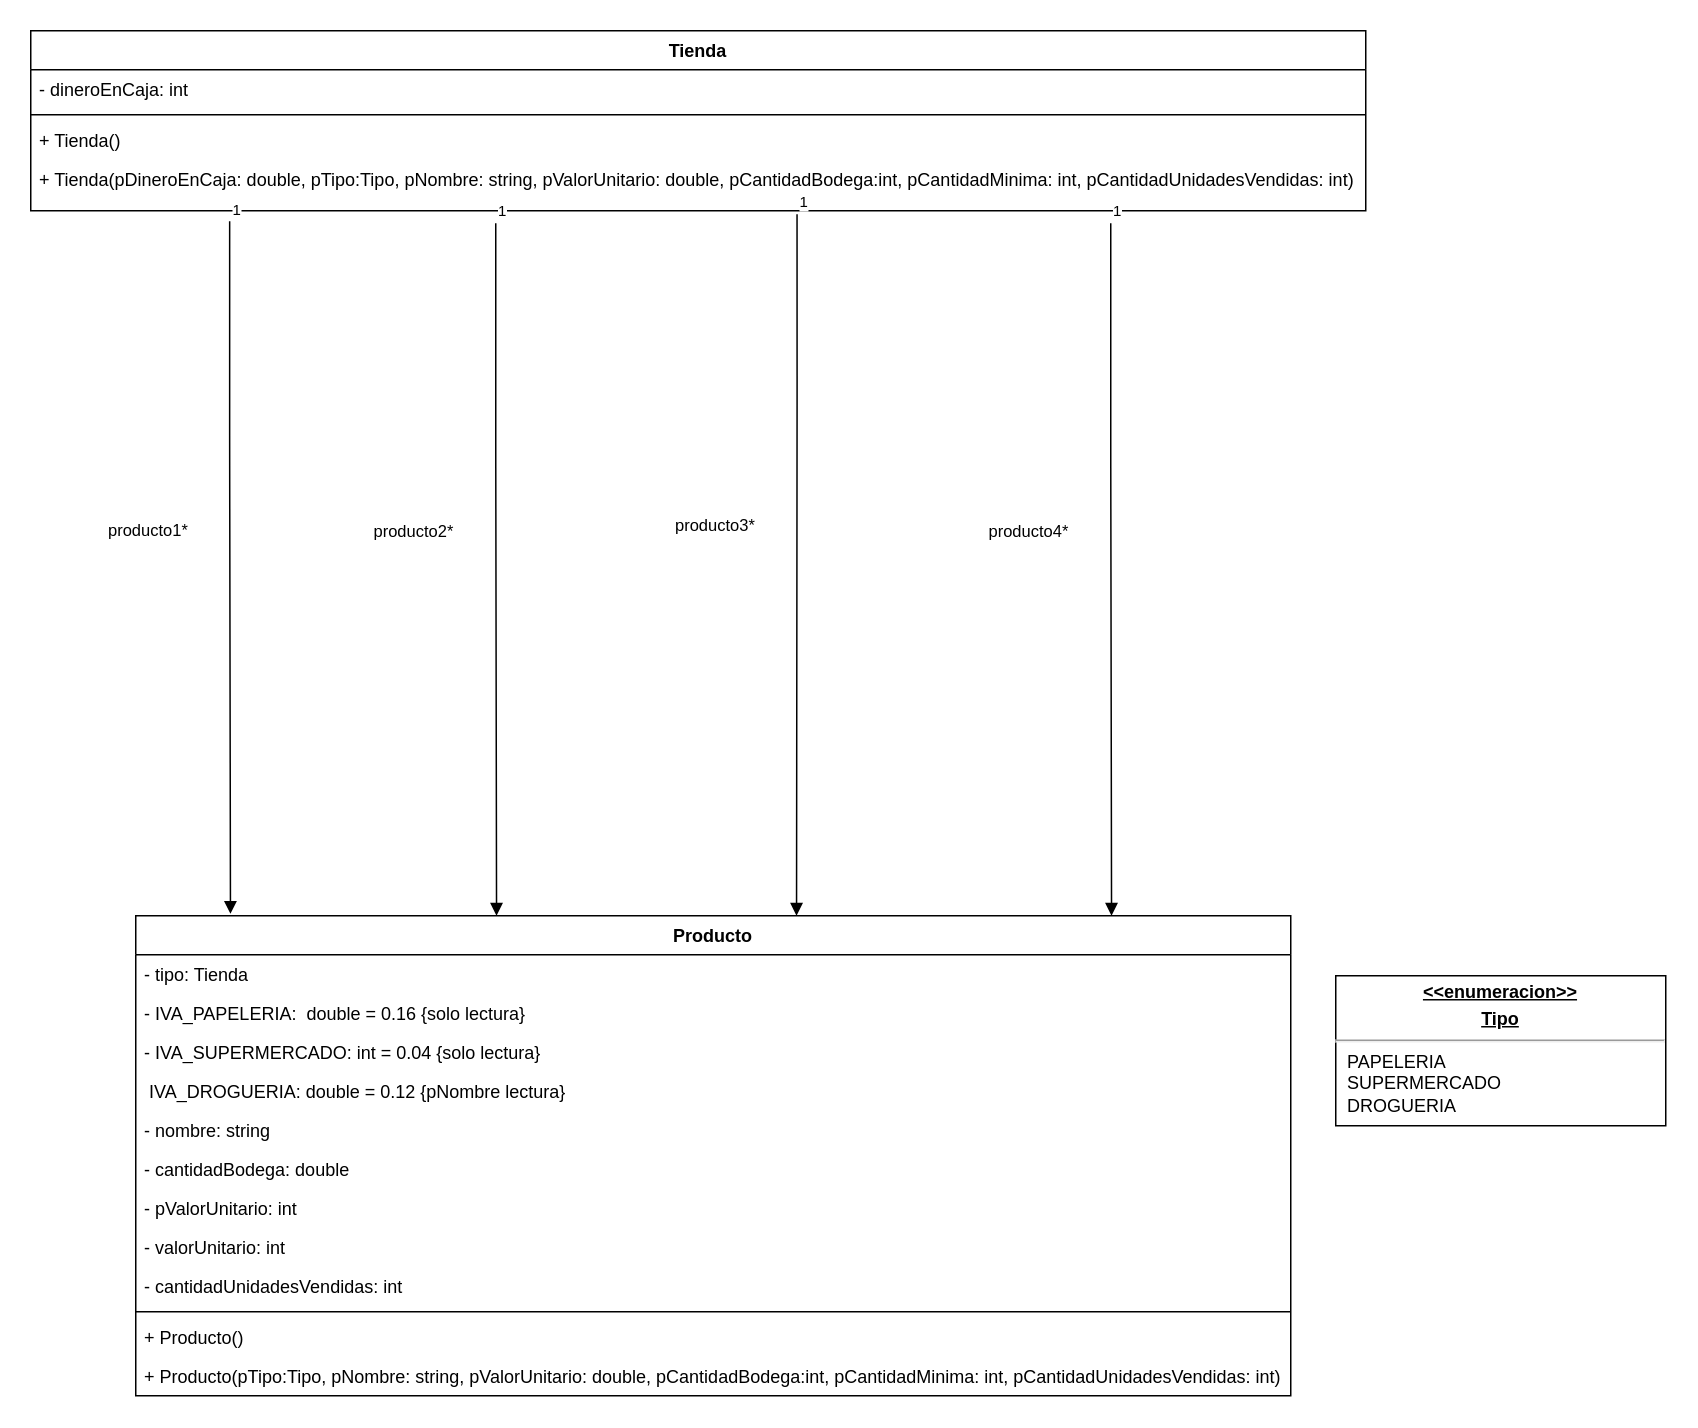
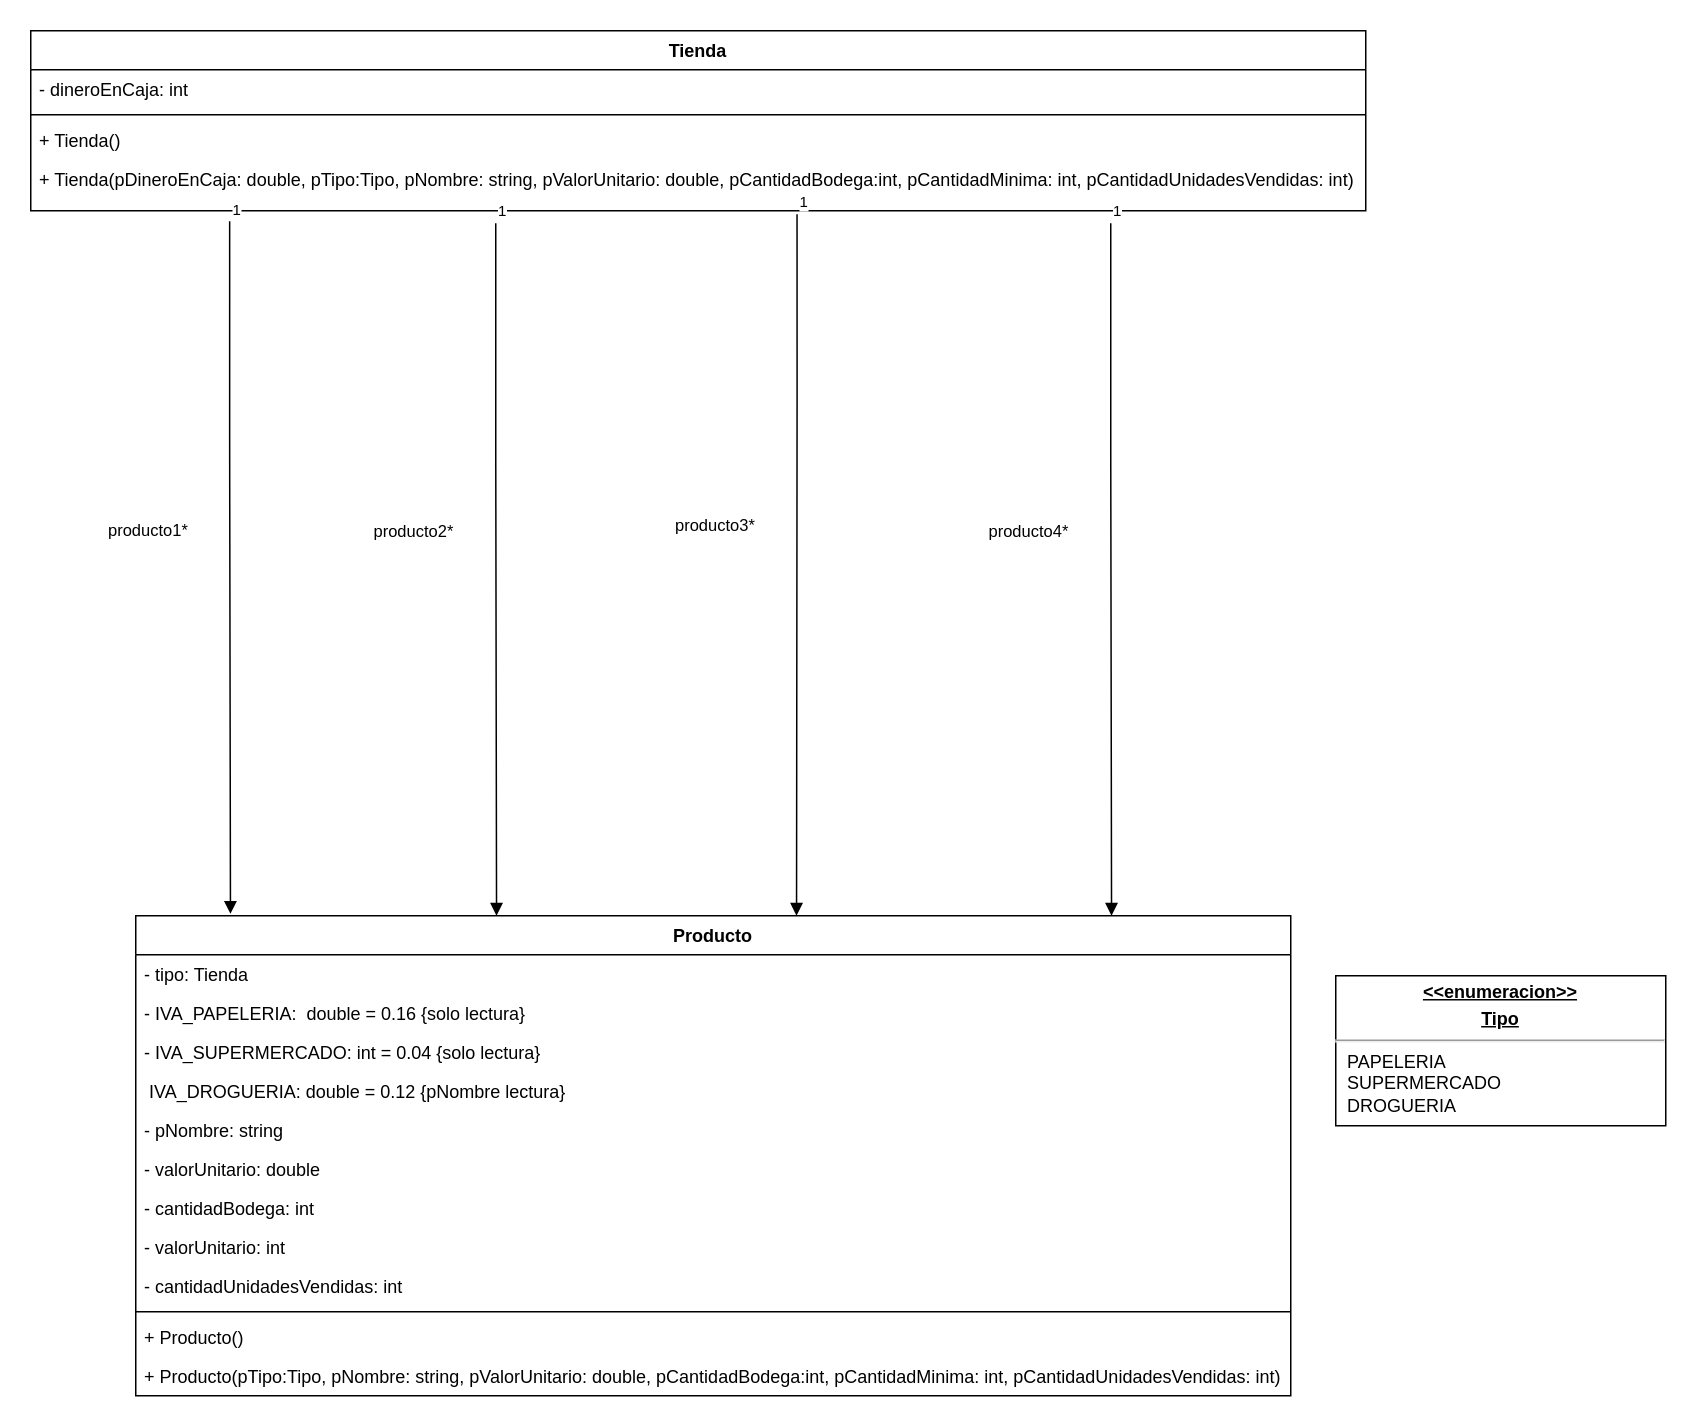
  <mxCell id="0" />
  <mxCell id="1" parent="0" />
  <mxCell id="2" value="Tienda" style="swimlane;fontStyle=1;align=center;verticalAlign=top;childLayout=stackLayout;horizontal=1;startSize=26;horizontalStack=0;resizeParent=1;resizeParentMax=0;resizeLast=0;collapsible=1;marginBottom=0;" vertex="1" parent="1"><mxGeometry x="20" y="20" width="890" height="120" as="geometry" /></mxCell>
  <mxCell id="3" value="- dineroEnCaja: int" style="text;strokeColor=none;fillColor=none;align=left;verticalAlign=top;spacingLeft=4;spacingRight=4;overflow=hidden;rotatable=0;points=[[0,0.5],[1,0.5]];portConstraint=eastwest;" vertex="1" parent="2"><mxGeometry y="26" width="890" height="26" as="geometry" /></mxCell>
  <mxCell id="4" value="" style="line;strokeWidth=1;fillColor=none;align=left;verticalAlign=middle;spacingTop=-1;spacingLeft=3;spacingRight=3;rotatable=0;labelPosition=right;points=[];portConstraint=eastwest;" vertex="1" parent="2"><mxGeometry y="52" width="890" height="8" as="geometry" /></mxCell>
  <mxCell id="5" value="+ Tienda()" style="text;strokeColor=none;fillColor=none;align=left;verticalAlign=top;spacingLeft=4;spacingRight=4;overflow=hidden;rotatable=0;points=[[0,0.5],[1,0.5]];portConstraint=eastwest;" vertex="1" parent="2"><mxGeometry y="60" width="890" height="26" as="geometry" /></mxCell>
  <mxCell id="6" value="+ Tienda(pDineroEnCaja: double, pTipo:Tipo, pNombre: string, pValorUnitario: double, pCantidadBodega:int, pCantidadMinima: int, pCantidadUnidadesVendidas: int)" style="text;strokeColor=none;fillColor=none;align=left;verticalAlign=top;spacingLeft=4;spacingRight=4;overflow=hidden;rotatable=0;points=[[0,0.5],[1,0.5]];portConstraint=eastwest;" vertex="1" parent="2"><mxGeometry y="86" width="890" height="34" as="geometry" /></mxCell>
  <mxCell id="7" value="Producto" style="swimlane;fontStyle=1;align=center;verticalAlign=top;childLayout=stackLayout;horizontal=1;startSize=26;horizontalStack=0;resizeParent=1;resizeParentMax=0;resizeLast=0;collapsible=1;marginBottom=0;" vertex="1" parent="1"><mxGeometry x="90" y="610" width="770" height="320" as="geometry" /></mxCell>
  <mxCell id="8" value="- tipo: Tienda" style="text;strokeColor=none;fillColor=none;align=left;verticalAlign=top;spacingLeft=4;spacingRight=4;overflow=hidden;rotatable=0;points=[[0,0.5],[1,0.5]];portConstraint=eastwest;" vertex="1" parent="7"><mxGeometry y="26" width="770" height="26" as="geometry" /></mxCell>
  <mxCell id="9" value="- IVA_PAPELERIA:  double = 0.16 {solo lectura}" style="text;strokeColor=none;fillColor=none;align=left;verticalAlign=top;spacingLeft=4;spacingRight=4;overflow=hidden;rotatable=0;points=[[0,0.5],[1,0.5]];portConstraint=eastwest;" vertex="1" parent="7"><mxGeometry y="52" width="770" height="26" as="geometry" /></mxCell>
  <mxCell id="10" value="- IVA_SUPERMERCADO: int = 0.04 {solo lectura}" style="text;strokeColor=none;fillColor=none;align=left;verticalAlign=top;spacingLeft=4;spacingRight=4;overflow=hidden;rotatable=0;points=[[0,0.5],[1,0.5]];portConstraint=eastwest;" vertex="1" parent="7"><mxGeometry y="78" width="770" height="26" as="geometry" /></mxCell>
  <mxCell id="11" value=" IVA_DROGUERIA: double = 0.12 {pNombre lectura}" style="text;strokeColor=none;fillColor=none;align=left;verticalAlign=top;spacingLeft=4;spacingRight=4;overflow=hidden;rotatable=0;points=[[0,0.5],[1,0.5]];portConstraint=eastwest;" vertex="1" parent="7"><mxGeometry y="104" width="770" height="26" as="geometry" /></mxCell>
- <mxCell id="12" value="- nombre: string" style="text;strokeColor=none;fillColor=none;align=left;verticalAlign=top;spacingLeft=4;spacingRight=4;overflow=hidden;rotatable=0;points=[[0,0.5],[1,0.5]];portConstraint=eastwest;" vertex="1" parent="7"><mxGeometry y="130" width="770" height="26" as="geometry" /></mxCell>
- <mxCell id="13" value="- cantidadBodega: double" style="text;strokeColor=none;fillColor=none;align=left;verticalAlign=top;spacingLeft=4;spacingRight=4;overflow=hidden;rotatable=0;points=[[0,0.5],[1,0.5]];portConstraint=eastwest;" vertex="1" parent="7"><mxGeometry y="156" width="770" height="26" as="geometry" /></mxCell>
- <mxCell id="14" value="- pValorUnitario: int" style="text;strokeColor=none;fillColor=none;align=left;verticalAlign=top;spacingLeft=4;spacingRight=4;overflow=hidden;rotatable=0;points=[[0,0.5],[1,0.5]];portConstraint=eastwest;" vertex="1" parent="7"><mxGeometry y="182" width="770" height="26" as="geometry" /></mxCell>
+ <mxCell id="12" value="- pNombre: string" style="text;strokeColor=none;fillColor=none;align=left;verticalAlign=top;spacingLeft=4;spacingRight=4;overflow=hidden;rotatable=0;points=[[0,0.5],[1,0.5]];portConstraint=eastwest;" vertex="1" parent="7"><mxGeometry y="130" width="770" height="26" as="geometry" /></mxCell>
+ <mxCell id="13" value="- valorUnitario: double" style="text;strokeColor=none;fillColor=none;align=left;verticalAlign=top;spacingLeft=4;spacingRight=4;overflow=hidden;rotatable=0;points=[[0,0.5],[1,0.5]];portConstraint=eastwest;" vertex="1" parent="7"><mxGeometry y="156" width="770" height="26" as="geometry" /></mxCell>
+ <mxCell id="14" value="- cantidadBodega: int" style="text;strokeColor=none;fillColor=none;align=left;verticalAlign=top;spacingLeft=4;spacingRight=4;overflow=hidden;rotatable=0;points=[[0,0.5],[1,0.5]];portConstraint=eastwest;" vertex="1" parent="7"><mxGeometry y="182" width="770" height="26" as="geometry" /></mxCell>
  <mxCell id="15" value="- valorUnitario: int" style="text;strokeColor=none;fillColor=none;align=left;verticalAlign=top;spacingLeft=4;spacingRight=4;overflow=hidden;rotatable=0;points=[[0,0.5],[1,0.5]];portConstraint=eastwest;" vertex="1" parent="7"><mxGeometry y="208" width="770" height="26" as="geometry" /></mxCell>
  <mxCell id="16" value="- cantidadUnidadesVendidas: int" style="text;strokeColor=none;fillColor=none;align=left;verticalAlign=top;spacingLeft=4;spacingRight=4;overflow=hidden;rotatable=0;points=[[0,0.5],[1,0.5]];portConstraint=eastwest;" vertex="1" parent="7"><mxGeometry y="234" width="770" height="26" as="geometry" /></mxCell>
  <mxCell id="17" value="" style="line;strokeWidth=1;fillColor=none;align=left;verticalAlign=middle;spacingTop=-1;spacingLeft=3;spacingRight=3;rotatable=0;labelPosition=right;points=[];portConstraint=eastwest;" vertex="1" parent="7"><mxGeometry y="260" width="770" height="8" as="geometry" /></mxCell>
  <mxCell id="18" value="+ Producto()" style="text;strokeColor=none;fillColor=none;align=left;verticalAlign=top;spacingLeft=4;spacingRight=4;overflow=hidden;rotatable=0;points=[[0,0.5],[1,0.5]];portConstraint=eastwest;" vertex="1" parent="7"><mxGeometry y="268" width="770" height="26" as="geometry" /></mxCell>
  <mxCell id="19" value="+ Producto(pTipo:Tipo, pNombre: string, pValorUnitario: double, pCantidadBodega:int, pCantidadMinima: int, pCantidadUnidadesVendidas: int)" style="text;strokeColor=none;fillColor=none;align=left;verticalAlign=top;spacingLeft=4;spacingRight=4;overflow=hidden;rotatable=0;points=[[0,0.5],[1,0.5]];portConstraint=eastwest;" vertex="1" parent="7"><mxGeometry y="294" width="770" height="26" as="geometry" /></mxCell>
  <mxCell id="20" value="&lt;p style=&quot;margin: 0px ; margin-top: 4px ; text-align: center ; text-decoration: underline&quot;&gt;&lt;b&gt;&amp;lt;&amp;lt;enumeracion&amp;gt;&amp;gt;&lt;/b&gt;&lt;/p&gt;&lt;p style=&quot;margin: 0px ; margin-top: 4px ; text-align: center ; text-decoration: underline&quot;&gt;&lt;b&gt;Tipo&lt;/b&gt;&lt;/p&gt;&lt;hr&gt;&lt;p style=&quot;margin: 0px ; margin-left: 8px&quot;&gt;PAPELERIA&lt;/p&gt;&lt;p style=&quot;margin: 0px ; margin-left: 8px&quot;&gt;SUPERMERCADO&lt;/p&gt;&lt;p style=&quot;margin: 0px ; margin-left: 8px&quot;&gt;DROGUERIA&lt;/p&gt;" style="verticalAlign=top;align=left;overflow=fill;fontSize=12;fontFamily=Helvetica;html=1;" vertex="1" parent="1"><mxGeometry x="890" y="650" width="220" height="100" as="geometry" /></mxCell>
  <mxCell id="21" value="producto1*" style="endArrow=block;endFill=1;html=1;edgeStyle=orthogonalEdgeStyle;align=left;verticalAlign=top;entryX=0.082;entryY=-0.004;entryDx=0;entryDy=0;entryPerimeter=0;exitX=0.149;exitY=1.206;exitDx=0;exitDy=0;exitPerimeter=0;" edge="1" parent="1" source="6" target="7"><mxGeometry x="-0.165" y="-83" relative="1" as="geometry"><mxPoint x="90" y="370" as="sourcePoint" /><mxPoint x="250" y="370" as="targetPoint" /><Array as="points"><mxPoint x="153" y="300" /><mxPoint x="153" y="300" /></Array><mxPoint as="offset" /></mxGeometry></mxCell>
  <mxCell id="22" value="1" style="resizable=0;html=1;align=left;verticalAlign=bottom;labelBackgroundColor=#ffffff;fontSize=10;" connectable="0" vertex="1" parent="21"><mxGeometry x="-1" relative="1" as="geometry" /></mxCell>
  <mxCell id="23" value="producto2*" style="endArrow=block;endFill=1;html=1;edgeStyle=orthogonalEdgeStyle;align=left;verticalAlign=top;entryX=0.082;entryY=-0.004;entryDx=0;entryDy=0;entryPerimeter=0;exitX=0.149;exitY=1.206;exitDx=0;exitDy=0;exitPerimeter=0;" edge="1" parent="1"><mxGeometry x="-0.165" y="-83" relative="1" as="geometry"><mxPoint x="330" y="148.284" as="sourcePoint" /><mxPoint x="330.53" y="610" as="targetPoint" /><Array as="points"><mxPoint x="330.39" y="301.28" /><mxPoint x="330.39" y="301.28" /></Array><mxPoint as="offset" /></mxGeometry></mxCell>
  <mxCell id="24" value="1" style="resizable=0;html=1;align=left;verticalAlign=bottom;labelBackgroundColor=#ffffff;fontSize=10;" connectable="0" vertex="1" parent="23"><mxGeometry x="-1" relative="1" as="geometry" /></mxCell>
  <mxCell id="25" value="producto3*" style="endArrow=block;endFill=1;html=1;edgeStyle=orthogonalEdgeStyle;align=left;verticalAlign=top;entryX=0.082;entryY=-0.004;entryDx=0;entryDy=0;entryPerimeter=0;exitX=0.574;exitY=1.071;exitDx=0;exitDy=0;exitPerimeter=0;" edge="1" parent="1" source="6"><mxGeometry x="-0.165" y="-83" relative="1" as="geometry"><mxPoint x="530" y="148.284" as="sourcePoint" /><mxPoint x="530.53" y="610" as="targetPoint" /><Array as="points"><mxPoint x="531" y="260" /><mxPoint x="531" y="260" /></Array><mxPoint as="offset" /></mxGeometry></mxCell>
  <mxCell id="26" value="1" style="resizable=0;html=1;align=left;verticalAlign=bottom;labelBackgroundColor=#ffffff;fontSize=10;" connectable="0" vertex="1" parent="25"><mxGeometry x="-1" relative="1" as="geometry" /></mxCell>
  <mxCell id="27" value="producto4*" style="endArrow=block;endFill=1;html=1;edgeStyle=orthogonalEdgeStyle;align=left;verticalAlign=top;entryX=0.082;entryY=-0.004;entryDx=0;entryDy=0;entryPerimeter=0;exitX=0.149;exitY=1.206;exitDx=0;exitDy=0;exitPerimeter=0;" edge="1" parent="1"><mxGeometry x="-0.165" y="-83" relative="1" as="geometry"><mxPoint x="740" y="148.284" as="sourcePoint" /><mxPoint x="740.53" y="610" as="targetPoint" /><Array as="points"><mxPoint x="740.39" y="301.28" /><mxPoint x="740.39" y="301.28" /></Array><mxPoint as="offset" /></mxGeometry></mxCell>
  <mxCell id="28" value="1" style="resizable=0;html=1;align=left;verticalAlign=bottom;labelBackgroundColor=#ffffff;fontSize=10;" connectable="0" vertex="1" parent="27"><mxGeometry x="-1" relative="1" as="geometry" /></mxCell>
